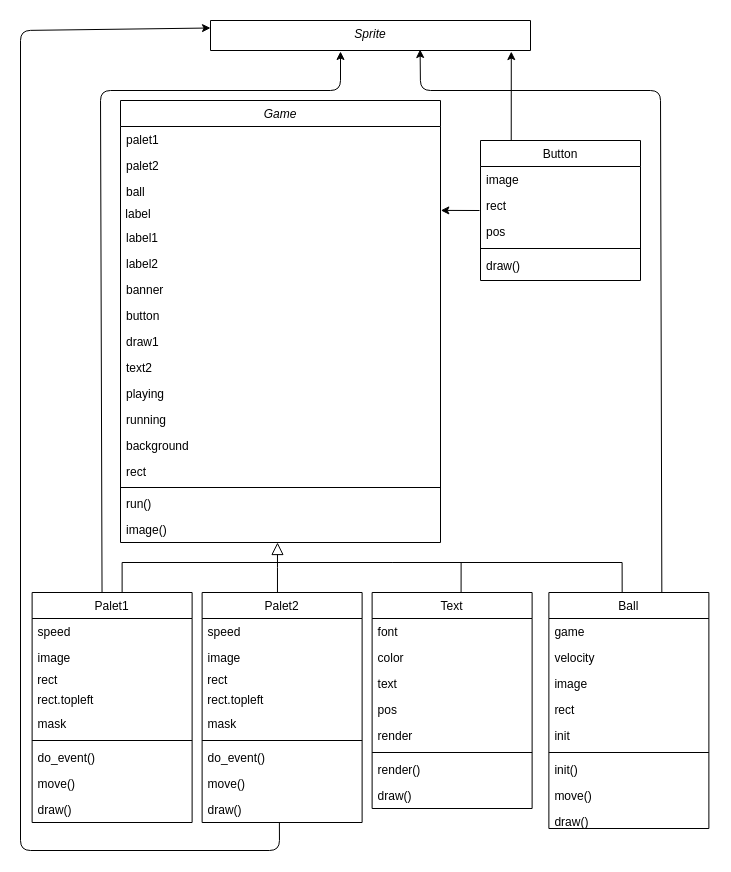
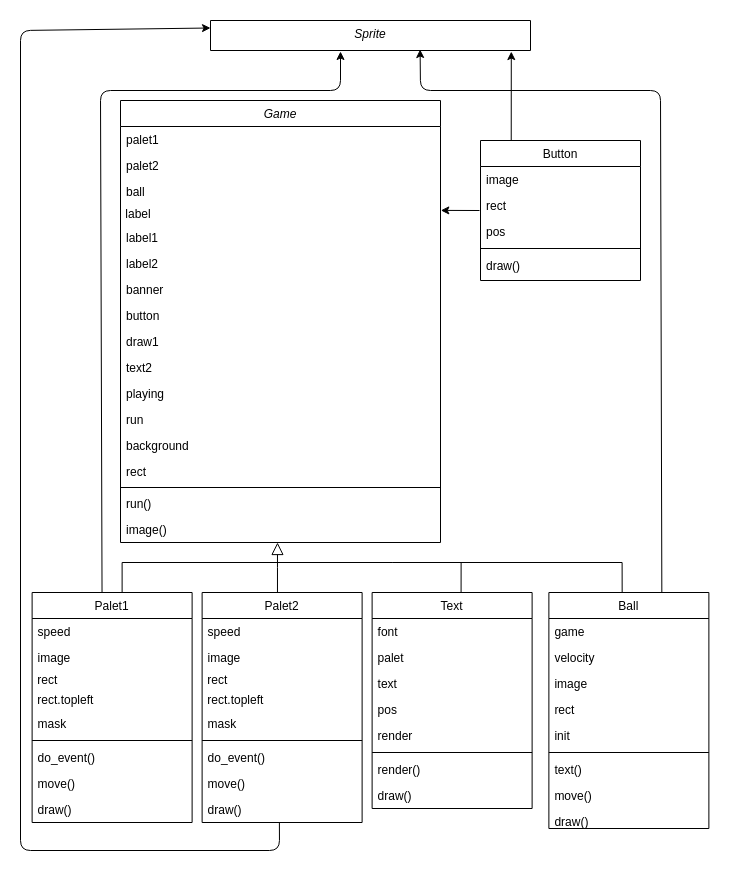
  <mxCell id="0" />
  <mxCell id="1" parent="0" />
  <mxCell id="2" value="Game" style="swimlane;fontStyle=2;align=center;verticalAlign=top;childLayout=stackLayout;horizontal=1;startSize=26;horizontalStack=0;resizeParent=1;resizeLast=0;collapsible=1;marginBottom=0;rounded=0;shadow=0;strokeWidth=1;" parent="1" vertex="1"><mxGeometry x="120" y="100" width="320" height="442" as="geometry"><mxRectangle x="230" y="140" width="160" height="26" as="alternateBounds" /></mxGeometry></mxCell>
  <mxCell id="3" value="palet1" style="text;align=left;verticalAlign=top;spacingLeft=4;spacingRight=4;overflow=hidden;rotatable=0;points=[[0,0.5],[1,0.5]];portConstraint=eastwest;" parent="2" vertex="1"><mxGeometry y="26" width="320" height="26" as="geometry" /></mxCell>
  <mxCell id="4" value="palet2" style="text;align=left;verticalAlign=top;spacingLeft=4;spacingRight=4;overflow=hidden;rotatable=0;points=[[0,0.5],[1,0.5]];portConstraint=eastwest;rounded=0;shadow=0;html=0;" parent="2" vertex="1"><mxGeometry y="52" width="320" height="26" as="geometry" /></mxCell>
  <mxCell id="5" value="ball" style="text;align=left;verticalAlign=top;spacingLeft=4;spacingRight=4;overflow=hidden;rotatable=0;points=[[0,0.5],[1,0.5]];portConstraint=eastwest;rounded=0;shadow=0;html=0;" parent="2" vertex="1"><mxGeometry y="78" width="320" height="26" as="geometry" /></mxCell>
  <mxCell id="6" value="&amp;nbsp;label" style="text;html=1;resizable=0;autosize=1;align=left;verticalAlign=middle;points=[];fillColor=none;strokeColor=none;rounded=0;" parent="2" vertex="1"><mxGeometry y="104" width="320" height="20" as="geometry" /></mxCell>
  <mxCell id="7" value="label1" style="text;align=left;verticalAlign=top;spacingLeft=4;spacingRight=4;overflow=hidden;rotatable=0;points=[[0,0.5],[1,0.5]];portConstraint=eastwest;rounded=0;shadow=0;html=0;" parent="2" vertex="1"><mxGeometry y="124" width="320" height="26" as="geometry" /></mxCell>
  <mxCell id="8" value="label2" style="text;align=left;verticalAlign=top;spacingLeft=4;spacingRight=4;overflow=hidden;rotatable=0;points=[[0,0.5],[1,0.5]];portConstraint=eastwest;rounded=0;shadow=0;html=0;" parent="2" vertex="1"><mxGeometry y="150" width="320" height="26" as="geometry" /></mxCell>
  <mxCell id="9" value="banner" style="text;align=left;verticalAlign=top;spacingLeft=4;spacingRight=4;overflow=hidden;rotatable=0;points=[[0,0.5],[1,0.5]];portConstraint=eastwest;rounded=0;shadow=0;html=0;" parent="2" vertex="1"><mxGeometry y="176" width="320" height="26" as="geometry" /></mxCell>
  <mxCell id="10" value="button" style="text;align=left;verticalAlign=top;spacingLeft=4;spacingRight=4;overflow=hidden;rotatable=0;points=[[0,0.5],[1,0.5]];portConstraint=eastwest;rounded=0;shadow=0;html=0;" parent="2" vertex="1"><mxGeometry y="202" width="320" height="26" as="geometry" /></mxCell>
  <mxCell id="11" value="draw1" style="text;align=left;verticalAlign=top;spacingLeft=4;spacingRight=4;overflow=hidden;rotatable=0;points=[[0,0.5],[1,0.5]];portConstraint=eastwest;rounded=0;shadow=0;html=0;" parent="2" vertex="1"><mxGeometry y="228" width="320" height="26" as="geometry" /></mxCell>
  <mxCell id="12" value="text2" style="text;align=left;verticalAlign=top;spacingLeft=4;spacingRight=4;overflow=hidden;rotatable=0;points=[[0,0.5],[1,0.5]];portConstraint=eastwest;rounded=0;shadow=0;html=0;" parent="2" vertex="1"><mxGeometry y="254" width="320" height="26" as="geometry" /></mxCell>
  <mxCell id="13" value="playing" style="text;align=left;verticalAlign=top;spacingLeft=4;spacingRight=4;overflow=hidden;rotatable=0;points=[[0,0.5],[1,0.5]];portConstraint=eastwest;rounded=0;shadow=0;html=0;" parent="2" vertex="1"><mxGeometry y="280" width="320" height="26" as="geometry" /></mxCell>
- <mxCell id="14" value="running" style="text;align=left;verticalAlign=top;spacingLeft=4;spacingRight=4;overflow=hidden;rotatable=0;points=[[0,0.5],[1,0.5]];portConstraint=eastwest;rounded=0;shadow=0;html=0;" parent="2" vertex="1"><mxGeometry y="306" width="320" height="26" as="geometry" /></mxCell>
+ <mxCell id="14" value="run" style="text;align=left;verticalAlign=top;spacingLeft=4;spacingRight=4;overflow=hidden;rotatable=0;points=[[0,0.5],[1,0.5]];portConstraint=eastwest;rounded=0;shadow=0;html=0;" parent="2" vertex="1"><mxGeometry y="306" width="320" height="26" as="geometry" /></mxCell>
  <mxCell id="15" value="background" style="text;align=left;verticalAlign=top;spacingLeft=4;spacingRight=4;overflow=hidden;rotatable=0;points=[[0,0.5],[1,0.5]];portConstraint=eastwest;rounded=0;shadow=0;html=0;" parent="2" vertex="1"><mxGeometry y="332" width="320" height="26" as="geometry" /></mxCell>
  <mxCell id="16" value="rect" style="text;align=left;verticalAlign=top;spacingLeft=4;spacingRight=4;overflow=hidden;rotatable=0;points=[[0,0.5],[1,0.5]];portConstraint=eastwest;rounded=0;shadow=0;html=0;" parent="2" vertex="1"><mxGeometry y="358" width="320" height="26" as="geometry" /></mxCell>
  <mxCell id="17" value="" style="line;html=1;strokeWidth=1;align=left;verticalAlign=middle;spacingTop=-1;spacingLeft=3;spacingRight=3;rotatable=0;labelPosition=right;points=[];portConstraint=eastwest;" parent="2" vertex="1"><mxGeometry y="384" width="320" height="6" as="geometry" /></mxCell>
  <mxCell id="18" value="run()" style="text;align=left;verticalAlign=top;spacingLeft=4;spacingRight=4;overflow=hidden;rotatable=0;points=[[0,0.5],[1,0.5]];portConstraint=eastwest;rounded=0;shadow=0;html=0;" parent="2" vertex="1"><mxGeometry y="390" width="320" height="26" as="geometry" /></mxCell>
  <mxCell id="19" value="image()" style="text;align=left;verticalAlign=top;spacingLeft=4;spacingRight=4;overflow=hidden;rotatable=0;points=[[0,0.5],[1,0.5]];portConstraint=eastwest;rounded=0;shadow=0;html=0;" parent="2" vertex="1"><mxGeometry y="416" width="320" height="26" as="geometry" /></mxCell>
  <mxCell id="20" value="Palet1" style="swimlane;fontStyle=0;align=center;verticalAlign=top;childLayout=stackLayout;horizontal=1;startSize=26;horizontalStack=0;resizeParent=1;resizeLast=0;collapsible=1;marginBottom=0;rounded=0;shadow=0;strokeWidth=1;" parent="1" vertex="1"><mxGeometry x="31.62" y="592" width="160" height="230" as="geometry"><mxRectangle x="130" y="380" width="160" height="26" as="alternateBounds" /></mxGeometry></mxCell>
  <mxCell id="21" value="speed" style="text;align=left;verticalAlign=top;spacingLeft=4;spacingRight=4;overflow=hidden;rotatable=0;points=[[0,0.5],[1,0.5]];portConstraint=eastwest;" parent="20" vertex="1"><mxGeometry y="26" width="160" height="26" as="geometry" /></mxCell>
  <mxCell id="22" value="image" style="text;align=left;verticalAlign=top;spacingLeft=4;spacingRight=4;overflow=hidden;rotatable=0;points=[[0,0.5],[1,0.5]];portConstraint=eastwest;rounded=0;shadow=0;html=0;" parent="20" vertex="1"><mxGeometry y="52" width="160" height="26" as="geometry" /></mxCell>
  <mxCell id="23" value="&amp;nbsp;rect" style="text;html=1;strokeColor=none;fillColor=none;align=left;verticalAlign=middle;whiteSpace=wrap;rounded=0;" parent="20" vertex="1"><mxGeometry y="78" width="160" height="20" as="geometry" /></mxCell>
  <mxCell id="24" value="&amp;nbsp;rect.topleft" style="text;html=1;strokeColor=none;fillColor=none;align=left;verticalAlign=middle;whiteSpace=wrap;rounded=0;" parent="20" vertex="1"><mxGeometry y="98" width="160" height="20" as="geometry" /></mxCell>
  <mxCell id="25" value="mask" style="text;align=left;verticalAlign=top;spacingLeft=4;spacingRight=4;overflow=hidden;rotatable=0;points=[[0,0.5],[1,0.5]];portConstraint=eastwest;rounded=0;shadow=0;html=0;" parent="20" vertex="1"><mxGeometry y="118" width="160" height="26" as="geometry" /></mxCell>
  <mxCell id="26" value="" style="line;html=1;strokeWidth=1;align=left;verticalAlign=middle;spacingTop=-1;spacingLeft=3;spacingRight=3;rotatable=0;labelPosition=right;points=[];portConstraint=eastwest;" parent="20" vertex="1"><mxGeometry y="144" width="160" height="8" as="geometry" /></mxCell>
  <mxCell id="27" value="do_event()" style="text;align=left;verticalAlign=top;spacingLeft=4;spacingRight=4;overflow=hidden;rotatable=0;points=[[0,0.5],[1,0.5]];portConstraint=eastwest;fontStyle=0" parent="20" vertex="1"><mxGeometry y="152" width="160" height="26" as="geometry" /></mxCell>
  <mxCell id="28" value="move()" style="text;align=left;verticalAlign=top;spacingLeft=4;spacingRight=4;overflow=hidden;rotatable=0;points=[[0,0.5],[1,0.5]];portConstraint=eastwest;fontStyle=0" parent="20" vertex="1"><mxGeometry y="178" width="160" height="26" as="geometry" /></mxCell>
  <mxCell id="29" value="draw()" style="text;align=left;verticalAlign=top;spacingLeft=4;spacingRight=4;overflow=hidden;rotatable=0;points=[[0,0.5],[1,0.5]];portConstraint=eastwest;fontStyle=0" parent="20" vertex="1"><mxGeometry y="204" width="160" height="26" as="geometry" /></mxCell>
  <mxCell id="30" value="" style="endArrow=block;endSize=10;endFill=0;shadow=0;strokeWidth=1;rounded=0;edgeStyle=elbowEdgeStyle;elbow=vertical;exitX=0.471;exitY=0;exitDx=0;exitDy=0;exitPerimeter=0;" parent="1" source="45" edge="1"><mxGeometry width="160" relative="1" as="geometry"><mxPoint x="277" y="590" as="sourcePoint" /><mxPoint x="277" y="542" as="targetPoint" /></mxGeometry></mxCell>
  <mxCell id="31" value="Ball" style="swimlane;fontStyle=0;align=center;verticalAlign=top;childLayout=stackLayout;horizontal=1;startSize=26;horizontalStack=0;resizeParent=1;resizeLast=0;collapsible=1;marginBottom=0;rounded=0;shadow=0;strokeWidth=1;" parent="1" vertex="1"><mxGeometry x="548.38" y="592" width="160" height="236" as="geometry"><mxRectangle x="550" y="140" width="160" height="26" as="alternateBounds" /></mxGeometry></mxCell>
  <mxCell id="32" value="game" style="text;align=left;verticalAlign=top;spacingLeft=4;spacingRight=4;overflow=hidden;rotatable=0;points=[[0,0.5],[1,0.5]];portConstraint=eastwest;rounded=0;shadow=0;html=0;" parent="31" vertex="1"><mxGeometry y="26" width="160" height="26" as="geometry" /></mxCell>
  <mxCell id="33" value="velocity" style="text;align=left;verticalAlign=top;spacingLeft=4;spacingRight=4;overflow=hidden;rotatable=0;points=[[0,0.5],[1,0.5]];portConstraint=eastwest;" parent="31" vertex="1"><mxGeometry y="52" width="160" height="26" as="geometry" /></mxCell>
  <mxCell id="34" value="image" style="text;align=left;verticalAlign=top;spacingLeft=4;spacingRight=4;overflow=hidden;rotatable=0;points=[[0,0.5],[1,0.5]];portConstraint=eastwest;rounded=0;shadow=0;html=0;" parent="31" vertex="1"><mxGeometry y="78" width="160" height="26" as="geometry" /></mxCell>
  <mxCell id="35" value="rect" style="text;align=left;verticalAlign=top;spacingLeft=4;spacingRight=4;overflow=hidden;rotatable=0;points=[[0,0.5],[1,0.5]];portConstraint=eastwest;rounded=0;shadow=0;html=0;" parent="31" vertex="1"><mxGeometry y="104" width="160" height="26" as="geometry" /></mxCell>
  <mxCell id="36" value="init" style="text;align=left;verticalAlign=top;spacingLeft=4;spacingRight=4;overflow=hidden;rotatable=0;points=[[0,0.5],[1,0.5]];portConstraint=eastwest;rounded=0;shadow=0;html=0;" parent="31" vertex="1"><mxGeometry y="130" width="160" height="26" as="geometry" /></mxCell>
  <mxCell id="37" value="" style="line;html=1;strokeWidth=1;align=left;verticalAlign=middle;spacingTop=-1;spacingLeft=3;spacingRight=3;rotatable=0;labelPosition=right;points=[];portConstraint=eastwest;" parent="31" vertex="1"><mxGeometry y="156" width="160" height="8" as="geometry" /></mxCell>
- <mxCell id="38" value="init()" style="text;align=left;verticalAlign=top;spacingLeft=4;spacingRight=4;overflow=hidden;rotatable=0;points=[[0,0.5],[1,0.5]];portConstraint=eastwest;fontStyle=0" parent="31" vertex="1"><mxGeometry y="164" width="160" height="26" as="geometry" /></mxCell>
+ <mxCell id="38" value="text()" style="text;align=left;verticalAlign=top;spacingLeft=4;spacingRight=4;overflow=hidden;rotatable=0;points=[[0,0.5],[1,0.5]];portConstraint=eastwest;fontStyle=0" parent="31" vertex="1"><mxGeometry y="164" width="160" height="26" as="geometry" /></mxCell>
  <mxCell id="39" value="move()" style="text;align=left;verticalAlign=top;spacingLeft=4;spacingRight=4;overflow=hidden;rotatable=0;points=[[0,0.5],[1,0.5]];portConstraint=eastwest;fontStyle=0" parent="31" vertex="1"><mxGeometry y="190" width="160" height="26" as="geometry" /></mxCell>
  <mxCell id="40" value="draw()" style="text;align=left;verticalAlign=top;spacingLeft=4;spacingRight=4;overflow=hidden;rotatable=0;points=[[0,0.5],[1,0.5]];portConstraint=eastwest;fontStyle=0" parent="31" vertex="1"><mxGeometry y="216" width="160" height="20" as="geometry" /></mxCell>
  <mxCell id="41" value="" style="endArrow=none;html=1;" parent="1" edge="1"><mxGeometry width="50" height="50" relative="1" as="geometry"><mxPoint x="121.62" y="562" as="sourcePoint" /><mxPoint x="391.62" y="562" as="targetPoint" /></mxGeometry></mxCell>
  <mxCell id="42" value="" style="endArrow=none;html=1;" parent="1" edge="1"><mxGeometry width="50" height="50" relative="1" as="geometry"><mxPoint x="391.62" y="562" as="sourcePoint" /><mxPoint x="621.62" y="562" as="targetPoint" /></mxGeometry></mxCell>
  <mxCell id="43" value="" style="endArrow=none;html=1;" parent="1" edge="1"><mxGeometry width="50" height="50" relative="1" as="geometry"><mxPoint x="121.62" y="592" as="sourcePoint" /><mxPoint x="121.62" y="562" as="targetPoint" /></mxGeometry></mxCell>
  <mxCell id="44" value="" style="endArrow=none;html=1;exitX=0.458;exitY=0.001;exitDx=0;exitDy=0;exitPerimeter=0;" parent="1" source="31" edge="1"><mxGeometry width="50" height="50" relative="1" as="geometry"><mxPoint x="621.62" y="594" as="sourcePoint" /><mxPoint x="621.62" y="562" as="targetPoint" /></mxGeometry></mxCell>
  <mxCell id="45" value="Palet2" style="swimlane;fontStyle=0;align=center;verticalAlign=top;childLayout=stackLayout;horizontal=1;startSize=26;horizontalStack=0;resizeParent=1;resizeLast=0;collapsible=1;marginBottom=0;rounded=0;shadow=0;strokeWidth=1;" parent="1" vertex="1"><mxGeometry x="201.62" y="592" width="160" height="230" as="geometry"><mxRectangle x="130" y="380" width="160" height="26" as="alternateBounds" /></mxGeometry></mxCell>
  <mxCell id="46" value="speed" style="text;align=left;verticalAlign=top;spacingLeft=4;spacingRight=4;overflow=hidden;rotatable=0;points=[[0,0.5],[1,0.5]];portConstraint=eastwest;" parent="45" vertex="1"><mxGeometry y="26" width="160" height="26" as="geometry" /></mxCell>
  <mxCell id="47" value="image" style="text;align=left;verticalAlign=top;spacingLeft=4;spacingRight=4;overflow=hidden;rotatable=0;points=[[0,0.5],[1,0.5]];portConstraint=eastwest;rounded=0;shadow=0;html=0;" parent="45" vertex="1"><mxGeometry y="52" width="160" height="26" as="geometry" /></mxCell>
  <mxCell id="48" value="&amp;nbsp;rect" style="text;html=1;strokeColor=none;fillColor=none;align=left;verticalAlign=middle;whiteSpace=wrap;rounded=0;" parent="45" vertex="1"><mxGeometry y="78" width="160" height="20" as="geometry" /></mxCell>
  <mxCell id="49" value="&amp;nbsp;rect.topleft" style="text;html=1;strokeColor=none;fillColor=none;align=left;verticalAlign=middle;whiteSpace=wrap;rounded=0;" parent="45" vertex="1"><mxGeometry y="98" width="160" height="20" as="geometry" /></mxCell>
  <mxCell id="50" value="mask" style="text;align=left;verticalAlign=top;spacingLeft=4;spacingRight=4;overflow=hidden;rotatable=0;points=[[0,0.5],[1,0.5]];portConstraint=eastwest;rounded=0;shadow=0;html=0;" parent="45" vertex="1"><mxGeometry y="118" width="160" height="26" as="geometry" /></mxCell>
  <mxCell id="51" value="" style="line;html=1;strokeWidth=1;align=left;verticalAlign=middle;spacingTop=-1;spacingLeft=3;spacingRight=3;rotatable=0;labelPosition=right;points=[];portConstraint=eastwest;" parent="45" vertex="1"><mxGeometry y="144" width="160" height="8" as="geometry" /></mxCell>
  <mxCell id="52" value="do_event()" style="text;align=left;verticalAlign=top;spacingLeft=4;spacingRight=4;overflow=hidden;rotatable=0;points=[[0,0.5],[1,0.5]];portConstraint=eastwest;fontStyle=0" parent="45" vertex="1"><mxGeometry y="152" width="160" height="26" as="geometry" /></mxCell>
  <mxCell id="53" value="move()" style="text;align=left;verticalAlign=top;spacingLeft=4;spacingRight=4;overflow=hidden;rotatable=0;points=[[0,0.5],[1,0.5]];portConstraint=eastwest;fontStyle=0" parent="45" vertex="1"><mxGeometry y="178" width="160" height="26" as="geometry" /></mxCell>
  <mxCell id="54" value="draw()" style="text;align=left;verticalAlign=top;spacingLeft=4;spacingRight=4;overflow=hidden;rotatable=0;points=[[0,0.5],[1,0.5]];portConstraint=eastwest;fontStyle=0" parent="45" vertex="1"><mxGeometry y="204" width="160" height="26" as="geometry" /></mxCell>
  <mxCell id="55" value="" style="endArrow=classic;html=1;exitX=0.437;exitY=-0.001;exitDx=0;exitDy=0;exitPerimeter=0;" parent="1" source="20" edge="1"><mxGeometry width="50" height="50" relative="1" as="geometry"><mxPoint x="100" y="481" as="sourcePoint" /><mxPoint x="340" y="51" as="targetPoint" /><Array as="points"><mxPoint x="100" y="90" /><mxPoint x="340" y="90" /></Array></mxGeometry></mxCell>
  <mxCell id="56" value="" style="endArrow=classic;html=1;entryX=0;entryY=0.25;entryDx=0;entryDy=0;exitX=0.483;exitY=1.007;exitDx=0;exitDy=0;exitPerimeter=0;" parent="1" source="54" target="57" edge="1"><mxGeometry width="50" height="50" relative="1" as="geometry"><mxPoint x="279" y="821" as="sourcePoint" /><mxPoint x="20" y="-20" as="targetPoint" /><Array as="points"><mxPoint x="279" y="850" /><mxPoint x="20" y="850" /><mxPoint x="20" y="30" /></Array></mxGeometry></mxCell>
  <mxCell id="57" value="Sprite" style="swimlane;fontStyle=2;align=center;verticalAlign=top;childLayout=stackLayout;horizontal=1;startSize=30;horizontalStack=0;resizeParent=1;resizeLast=0;collapsible=1;marginBottom=0;rounded=0;shadow=0;strokeWidth=1;" parent="1" vertex="1"><mxGeometry x="210" y="20" width="320" height="30" as="geometry"><mxRectangle x="230" y="140" width="160" height="26" as="alternateBounds" /></mxGeometry></mxCell>
  <mxCell id="58" value="" style="endArrow=classic;html=1;exitX=0.706;exitY=0;exitDx=0;exitDy=0;exitPerimeter=0;entryX=0.655;entryY=0.967;entryDx=0;entryDy=0;entryPerimeter=0;" parent="1" source="31" target="57" edge="1"><mxGeometry width="50" height="50" relative="1" as="geometry"><mxPoint x="410" y="490" as="sourcePoint" /><mxPoint x="419" y="54" as="targetPoint" /><Array as="points"><mxPoint x="660" y="90" /><mxPoint x="420" y="90" /></Array></mxGeometry></mxCell>
  <mxCell id="59" value="Text" style="swimlane;fontStyle=0;align=center;verticalAlign=top;childLayout=stackLayout;horizontal=1;startSize=26;horizontalStack=0;resizeParent=1;resizeLast=0;collapsible=1;marginBottom=0;rounded=0;shadow=0;strokeWidth=1;" parent="1" vertex="1"><mxGeometry x="371.62" y="592" width="160" height="216" as="geometry"><mxRectangle x="550" y="140" width="160" height="26" as="alternateBounds" /></mxGeometry></mxCell>
  <mxCell id="60" value="font" style="text;align=left;verticalAlign=top;spacingLeft=4;spacingRight=4;overflow=hidden;rotatable=0;points=[[0,0.5],[1,0.5]];portConstraint=eastwest;" parent="59" vertex="1"><mxGeometry y="26" width="160" height="26" as="geometry" /></mxCell>
- <mxCell id="61" value="color" style="text;align=left;verticalAlign=top;spacingLeft=4;spacingRight=4;overflow=hidden;rotatable=0;points=[[0,0.5],[1,0.5]];portConstraint=eastwest;rounded=0;shadow=0;html=0;" parent="59" vertex="1"><mxGeometry y="52" width="160" height="26" as="geometry" /></mxCell>
+ <mxCell id="61" value="palet" style="text;align=left;verticalAlign=top;spacingLeft=4;spacingRight=4;overflow=hidden;rotatable=0;points=[[0,0.5],[1,0.5]];portConstraint=eastwest;rounded=0;shadow=0;html=0;" parent="59" vertex="1"><mxGeometry y="52" width="160" height="26" as="geometry" /></mxCell>
  <mxCell id="62" value="text" style="text;align=left;verticalAlign=top;spacingLeft=4;spacingRight=4;overflow=hidden;rotatable=0;points=[[0,0.5],[1,0.5]];portConstraint=eastwest;rounded=0;shadow=0;html=0;" parent="59" vertex="1"><mxGeometry y="78" width="160" height="26" as="geometry" /></mxCell>
  <mxCell id="63" value="pos" style="text;align=left;verticalAlign=top;spacingLeft=4;spacingRight=4;overflow=hidden;rotatable=0;points=[[0,0.5],[1,0.5]];portConstraint=eastwest;rounded=0;shadow=0;html=0;" parent="59" vertex="1"><mxGeometry y="104" width="160" height="26" as="geometry" /></mxCell>
  <mxCell id="64" value="render" style="text;align=left;verticalAlign=top;spacingLeft=4;spacingRight=4;overflow=hidden;rotatable=0;points=[[0,0.5],[1,0.5]];portConstraint=eastwest;rounded=0;shadow=0;html=0;" parent="59" vertex="1"><mxGeometry y="130" width="160" height="26" as="geometry" /></mxCell>
  <mxCell id="65" value="" style="line;html=1;strokeWidth=1;align=left;verticalAlign=middle;spacingTop=-1;spacingLeft=3;spacingRight=3;rotatable=0;labelPosition=right;points=[];portConstraint=eastwest;" parent="59" vertex="1"><mxGeometry y="156" width="160" height="8" as="geometry" /></mxCell>
  <mxCell id="66" value="render()" style="text;align=left;verticalAlign=top;spacingLeft=4;spacingRight=4;overflow=hidden;rotatable=0;points=[[0,0.5],[1,0.5]];portConstraint=eastwest;fontStyle=0" parent="59" vertex="1"><mxGeometry y="164" width="160" height="26" as="geometry" /></mxCell>
  <mxCell id="67" value="draw()" style="text;align=left;verticalAlign=top;spacingLeft=4;spacingRight=4;overflow=hidden;rotatable=0;points=[[0,0.5],[1,0.5]];portConstraint=eastwest;fontStyle=0" parent="59" vertex="1"><mxGeometry y="190" width="160" height="26" as="geometry" /></mxCell>
  <mxCell id="68" value="" style="endArrow=none;html=1;exitX=0.556;exitY=-0.001;exitDx=0;exitDy=0;exitPerimeter=0;" parent="1" source="59" edge="1"><mxGeometry width="50" height="50" relative="1" as="geometry"><mxPoint x="460.62" y="591" as="sourcePoint" /><mxPoint x="460.62" y="562" as="targetPoint" /></mxGeometry></mxCell>
  <mxCell id="69" value="Button" style="swimlane;fontStyle=0;align=center;verticalAlign=top;childLayout=stackLayout;horizontal=1;startSize=26;horizontalStack=0;resizeParent=1;resizeLast=0;collapsible=1;marginBottom=0;rounded=0;shadow=0;strokeWidth=1;" parent="1" vertex="1"><mxGeometry x="480" y="140" width="160" height="140" as="geometry"><mxRectangle x="550" y="140" width="160" height="26" as="alternateBounds" /></mxGeometry></mxCell>
  <mxCell id="70" value="image" style="text;align=left;verticalAlign=top;spacingLeft=4;spacingRight=4;overflow=hidden;rotatable=0;points=[[0,0.5],[1,0.5]];portConstraint=eastwest;rounded=0;shadow=0;html=0;" parent="69" vertex="1"><mxGeometry y="26" width="160" height="26" as="geometry" /></mxCell>
  <mxCell id="71" value="rect" style="text;align=left;verticalAlign=top;spacingLeft=4;spacingRight=4;overflow=hidden;rotatable=0;points=[[0,0.5],[1,0.5]];portConstraint=eastwest;rounded=0;shadow=0;html=0;" parent="69" vertex="1"><mxGeometry y="52" width="160" height="26" as="geometry" /></mxCell>
  <mxCell id="72" value="pos" style="text;align=left;verticalAlign=top;spacingLeft=4;spacingRight=4;overflow=hidden;rotatable=0;points=[[0,0.5],[1,0.5]];portConstraint=eastwest;rounded=0;shadow=0;html=0;" parent="69" vertex="1"><mxGeometry y="78" width="160" height="26" as="geometry" /></mxCell>
  <mxCell id="73" value="" style="line;html=1;strokeWidth=1;align=left;verticalAlign=middle;spacingTop=-1;spacingLeft=3;spacingRight=3;rotatable=0;labelPosition=right;points=[];portConstraint=eastwest;" parent="69" vertex="1"><mxGeometry y="104" width="160" height="8" as="geometry" /></mxCell>
  <mxCell id="74" value="draw()" style="text;align=left;verticalAlign=top;spacingLeft=4;spacingRight=4;overflow=hidden;rotatable=0;points=[[0,0.5],[1,0.5]];portConstraint=eastwest;fontStyle=0" parent="69" vertex="1"><mxGeometry y="112" width="160" height="20" as="geometry" /></mxCell>
  <mxCell id="75" value="" style="endArrow=classic;html=1;entryX=1.001;entryY=0.295;entryDx=0;entryDy=0;entryPerimeter=0;" parent="1" target="6" edge="1"><mxGeometry width="50" height="50" relative="1" as="geometry"><mxPoint x="479" y="210" as="sourcePoint" /><mxPoint x="445" y="210" as="targetPoint" /></mxGeometry></mxCell>
  <mxCell id="76" value="" style="endArrow=classic;html=1;entryX=0.94;entryY=1.036;entryDx=0;entryDy=0;entryPerimeter=0;exitX=0.192;exitY=0;exitDx=0;exitDy=0;exitPerimeter=0;" edge="1" parent="1" source="69" target="57"><mxGeometry width="50" height="50" relative="1" as="geometry"><mxPoint x="491" y="120" as="sourcePoint" /><mxPoint x="541" y="70" as="targetPoint" /></mxGeometry></mxCell>
